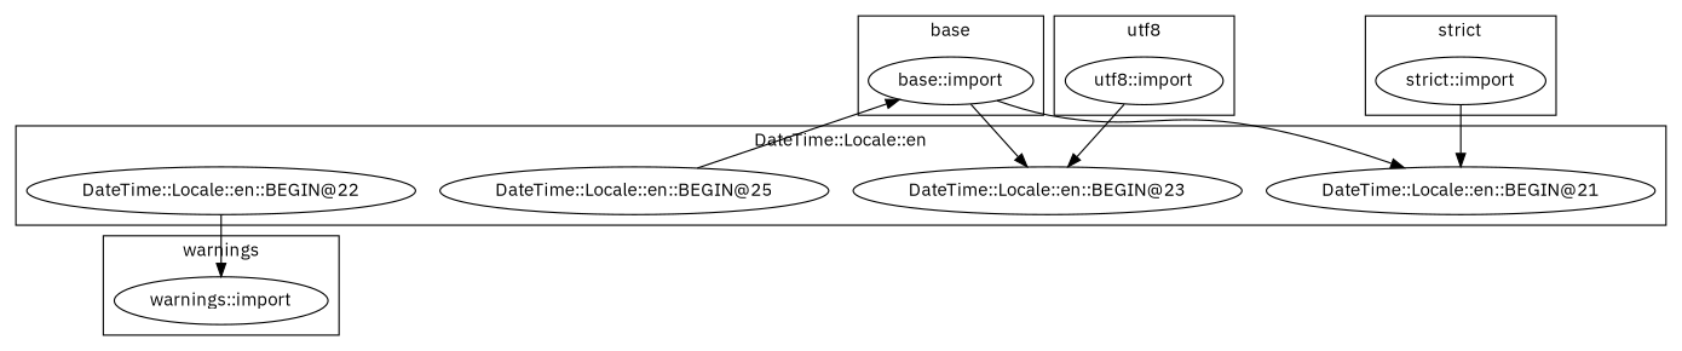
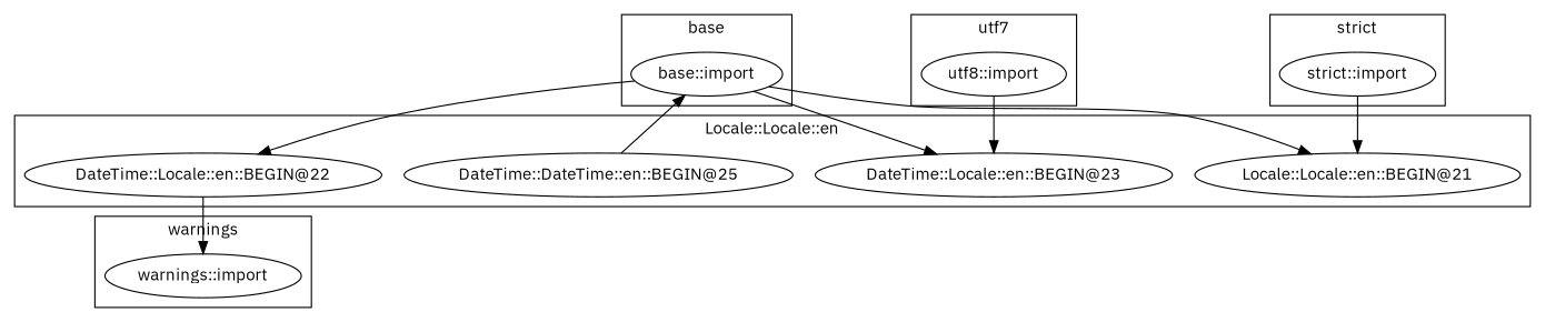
  digraph {
    fontname="IBM Plex Sans"
    node [fontname="IBM Plex Sans"]
    edge [fontname="IBM Plex Sans"]
    "base::import"
    "utf8::import"
    "warnings::import"
    "strict::import"
-   "DateTime::Locale::en::BEGIN@21"
+   "DateTime::Locale::en::BEGIN@21" [label="Locale::Locale::en::BEGIN@21"]
    "DateTime::Locale::en::BEGIN@23"
-   "DateTime::Locale::en::BEGIN@25"
+   "DateTime::Locale::en::BEGIN@25" [label="DateTime::DateTime::en::BEGIN@25"]
    "DateTime::Locale::en::BEGIN@22"
    subgraph cluster_1 {
      label=base
      "base::import"
    }
    subgraph cluster_2 {
-     label=utf8
+     label=utf7
      "utf8::import"
    }
    subgraph cluster_3 {
      label=warnings
      "warnings::import"
    }
    subgraph cluster_4 {
      label="strict"
      "strict::import"
    }
    subgraph cluster_5 {
-     label="DateTime::Locale::en"
+     label="Locale::Locale::en"
      "DateTime::Locale::en::BEGIN@21"
      "DateTime::Locale::en::BEGIN@23"
      "DateTime::Locale::en::BEGIN@25"
      "DateTime::Locale::en::BEGIN@22"
    }
    "base::import" -> "DateTime::Locale::en::BEGIN@21"
    "base::import" -> "DateTime::Locale::en::BEGIN@23"
+   "base::import" -> "DateTime::Locale::en::BEGIN@22"
    "utf8::import" -> "DateTime::Locale::en::BEGIN@23"
    "strict::import" -> "DateTime::Locale::en::BEGIN@21"
    "DateTime::Locale::en::BEGIN@25" -> "base::import"
    "DateTime::Locale::en::BEGIN@22" -> "warnings::import"
  }
